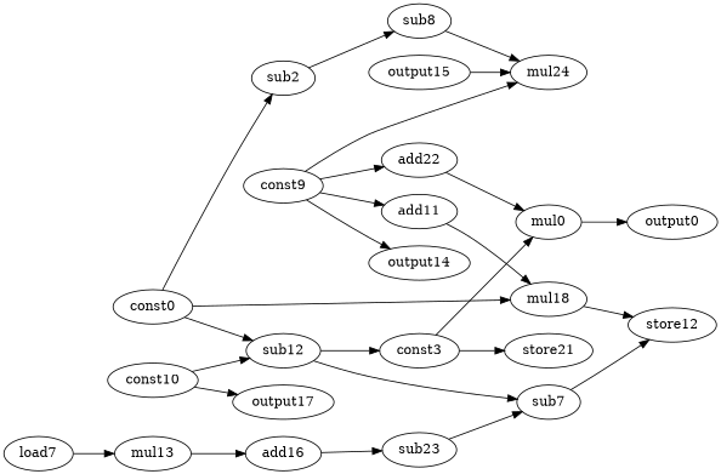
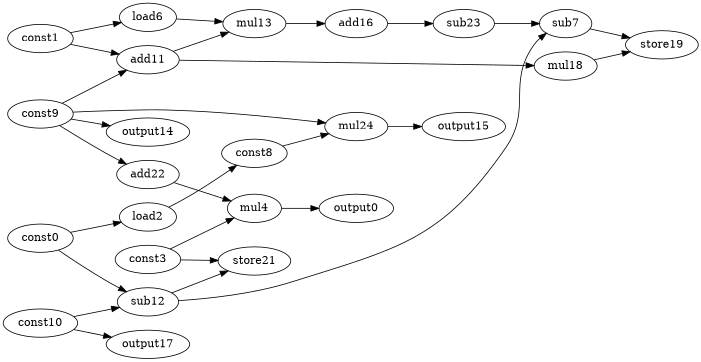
  digraph {
    rankdir=LR
    node [opcode=const]
    edge [operand=0]
-   load2 [opcode=load label=sub2]
+   load2 [opcode=load]
    const0
    sub12 [opcode=sub]
    mul18 [opcode=mul]
-   sub8 [opcode=sub]
+   sub8 [opcode=sub label=const8]
    sub7 [opcode=sub]
    store21 [opcode=store]
-   store19 [opcode=store label=store12]
-   load6 [opcode=load label=load7]
+   store19 [opcode=store]
+   load6 [opcode=load]
+   const1
    add11 [opcode=add]
    mul13 [opcode=mul]
    sub23 [opcode=sub]
    mul24 [opcode=mul]
-   mul4 [opcode=mul label=mul0]
+   mul4 [opcode=mul]
    const3
    n17 [label=output0 opcode=output]
    add22 [opcode=add]
    add16 [opcode=add]
    output15 [opcode=output]
    const9
    output14 [opcode=output]
    const10
    output17 [opcode=output]
    load2 -> sub8
    const0 -> load2
    const0 -> sub12
-   const0 -> mul18
    sub12 -> sub7
-   sub12 -> const3 [operand=1]
+   sub12 -> store21 [operand=1]
    mul18 -> store19
    sub8 -> mul24
    sub7 -> store19 [operand=1]
    load6 -> mul13 [operand=1]
+   const1 -> load6
+   const1 -> add11
    add11 -> mul18 [operand=1]
+   add11 -> mul13
    mul13 -> add16
    sub23 -> sub7 [operand=1]
-   output15 -> mul24
+   mul24 -> output15
    mul4 -> n17
    const3 -> store21
    const3 -> mul4
    add22 -> mul4 [operand=1]
    add16 -> sub23
    const9 -> add11 [operand=1]
    const9 -> mul24 [operand=1]
    const9 -> add22
    const9 -> output14
    const10 -> sub12 [operand=1]
    const10 -> output17
  }
